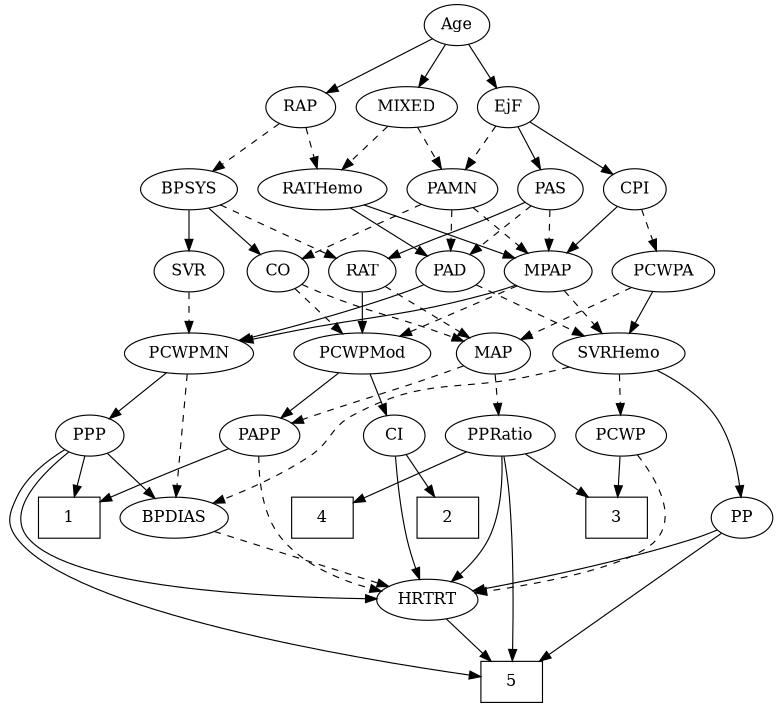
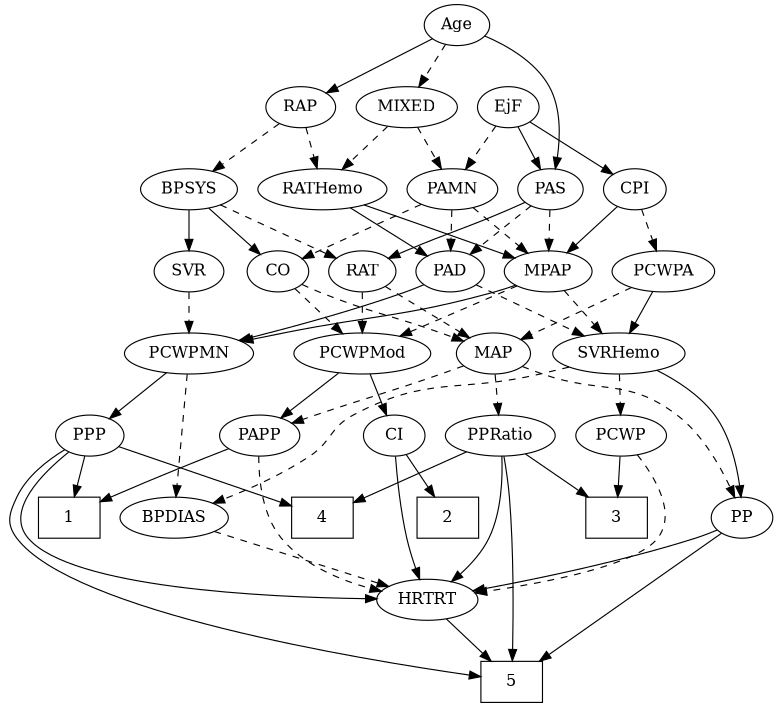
  strict digraph {
    edge [style=solid]
    1 [height=0.5 shape=box width=0.75]
    2 [height=0.5 shape=box width=0.75]
    3 [height=0.5 shape=box width=0.75]
    4 [height=0.5 shape=box width=0.75]
    5 [height=0.5 shape=box width=0.75]
    Age [height=0.5 width=0.75]
    EjF [height=0.5 width=0.75]
    RAP [height=0.5 width=0.77632]
    MIXED [height=0.5 width=1.1193]
    PAS [height=0.5 width=0.75]
    PAMN [height=0.5 width=1.011]
    CPI [height=0.5 width=0.75]
    BPSYS [height=0.5 width=1.0471]
    RATHemo [height=0.5 width=1.3721]
    MPAP [height=0.5 width=0.97491]
    RAT [height=0.5 width=0.75827]
    PAD [height=0.5 width=0.79437]
    CO [height=0.5 width=0.75]
    PCWPA [height=0.5 width=1.1555]
    SVR [height=0.5 width=0.77632]
    PCWPMod [height=0.5 width=1.4443]
    PCWPMN [height=0.5 width=1.3902]
    SVRHemo [height=0.5 width=1.3902]
    MAP [height=0.5 width=0.84854]
    CI [height=0.5 width=0.75]
    PAPP [height=0.5 width=0.88464]
    BPDIAS [height=0.5 width=1.1735]
    PPP [height=0.5 width=0.75]
    PP [height=0.5 width=0.75]
    PCWP [height=0.5 width=0.97491]
    HRTRT [height=0.5 width=1.1013]
    PPRatio [height=0.5 width=1.1013]
-   Age -> EjF
+   Age -> PAS
    Age -> RAP
-   Age -> MIXED
+   Age -> MIXED [style=dashed]
    EjF -> PAS
    EjF -> PAMN [style=dashed]
    EjF -> CPI
    RAP -> BPSYS [style=dashed]
    RAP -> RATHemo [style=dashed]
    MIXED -> PAMN [style=dashed]
    MIXED -> RATHemo [style=dashed]
    PAS -> MPAP [style=dashed]
    PAS -> RAT
    PAS -> PAD [style=dashed]
    PAMN -> MPAP [style=dashed]
    PAMN -> PAD [style=dashed]
    PAMN -> CO [style=dashed]
    CPI -> MPAP
    CPI -> PCWPA [style=dashed]
    BPSYS -> RAT [style=dashed]
    BPSYS -> CO
    BPSYS -> SVR
    RATHemo -> MPAP
    RATHemo -> PAD
    MPAP -> PCWPMod [style=dashed]
    MPAP -> PCWPMN
    MPAP -> SVRHemo [style=dashed]
-   RAT -> PCWPMod
+   RAT -> PCWPMod [style=dashed]
    RAT -> MAP [style=dashed]
    PAD -> PCWPMN
    PAD -> SVRHemo [style=dashed]
    CO -> PCWPMod [style=dashed]
    CO -> MAP [style=dashed]
    PCWPA -> SVRHemo
    PCWPA -> MAP [style=dashed]
    SVR -> PCWPMN [style=dashed]
    PCWPMod -> CI
    PCWPMod -> PAPP
    PCWPMN -> BPDIAS [style=dashed]
    PCWPMN -> PPP
    SVRHemo -> BPDIAS [style=dashed]
    SVRHemo -> PP
    SVRHemo -> PCWP [style=dashed]
    MAP -> PAPP [style=dashed]
+   MAP -> PP [style=dashed]
    MAP -> PPRatio [style=dashed]
    CI -> 2
    CI -> HRTRT
    PAPP -> 1
    PAPP -> HRTRT [style=dashed]
    BPDIAS -> HRTRT [style=dashed]
    PPP -> 1
-   PPP -> BPDIAS
+   PPP -> 4
    PPP -> 5
    PPP -> HRTRT
    PP -> 5
    PP -> HRTRT
    PCWP -> 3
    PCWP -> HRTRT [style=dashed]
    HRTRT -> 5
    PPRatio -> 3
    PPRatio -> 4
    PPRatio -> 5
    PPRatio -> HRTRT
  }
